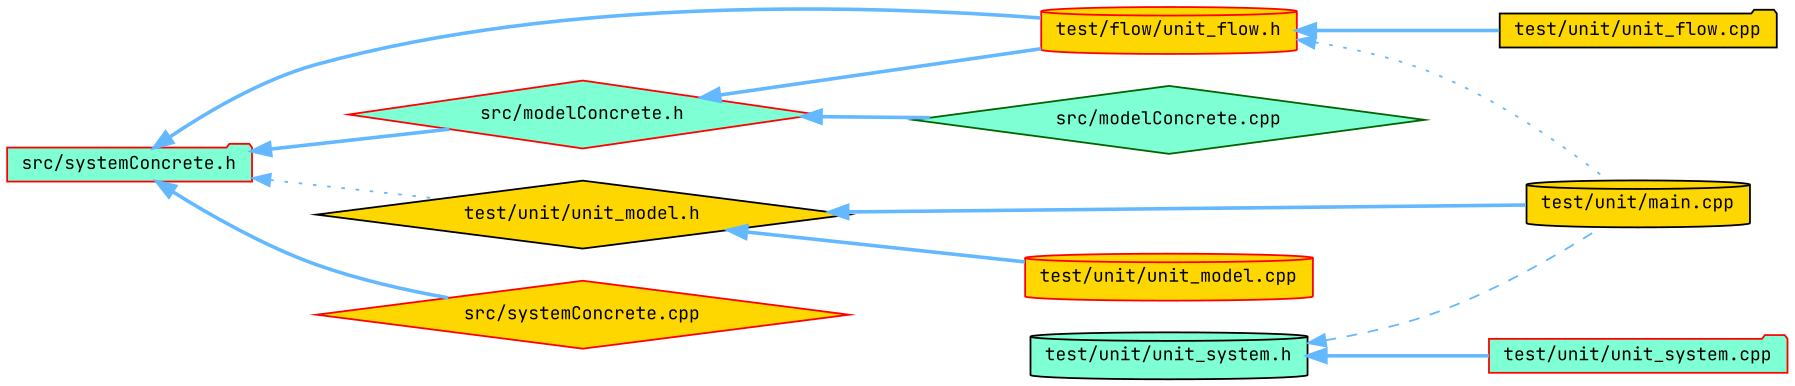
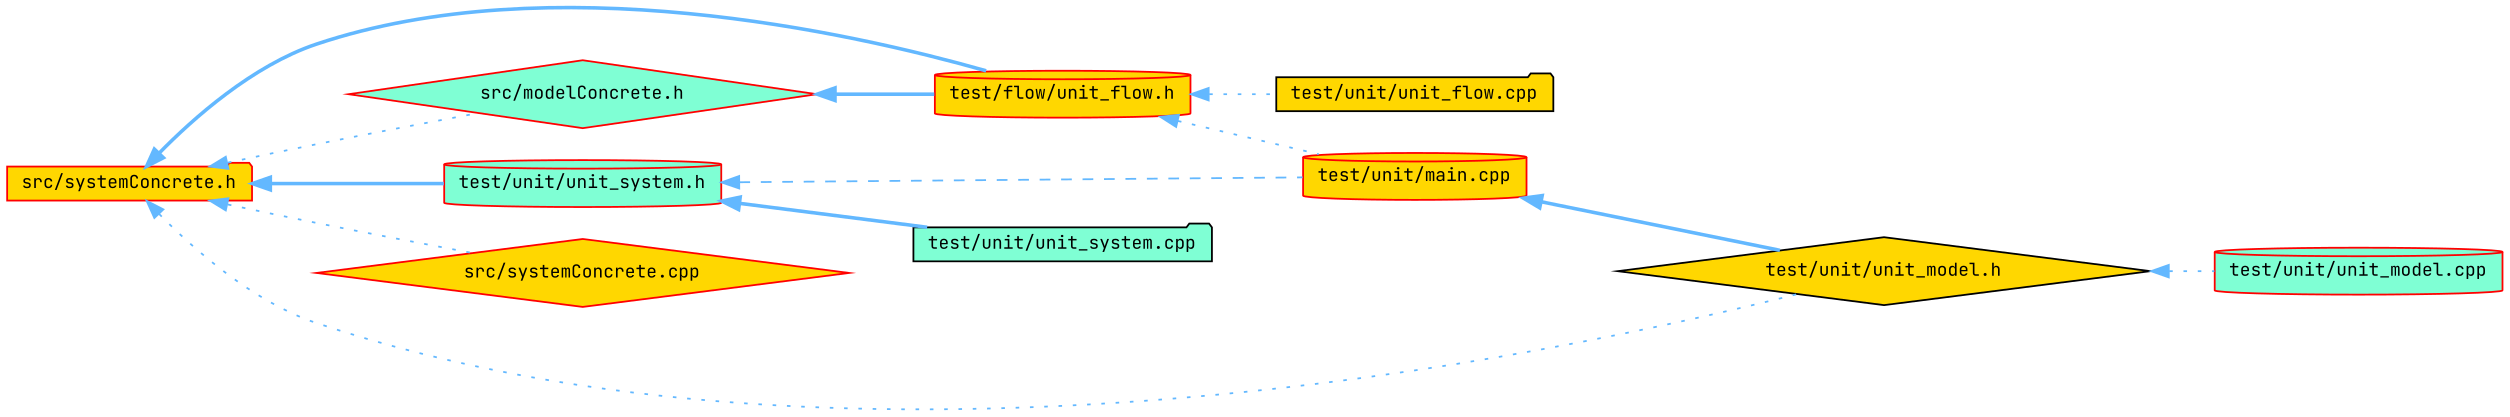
  digraph {
    fontname="JetBrains Mono"
    rankdir=LR
    node [color=red fillcolor=gold fontname="JetBrains Mono" fontsize=10 shape=diamond style=filled]
    edge [color=steelblue1 dir=back fontname="JetBrains Mono" fontsize=10 labelfontname=Helvetica labelfontsize=10 style=bold]
-   n1 [fillcolor=aquamarine fontcolor=black height=0.2 label="src/systemConcrete.h" shape=folder width=0.4]
+   n1 [fontcolor=black height=0.2 label="src/systemConcrete.h" shape=folder width=0.4]
    n2 [fillcolor=aquamarine height=0.2 label="src/modelConcrete.h" width=0.4]
    n3 [height=0.2 label="test/flow/unit_flow.h" shape=cylinder width=0.4]
    n4 [color=black height=0.2 label="test/unit/unit_model.h" width=0.4]
    n5 [height=0.2 label="src/systemConcrete.cpp" width=0.4]
-   n6 [color=black fillcolor=aquamarine height=0.2 label="test/unit/unit_system.h" shape=cylinder width=0.4]
-   n7 [color=darkgreen fillcolor=aquamarine height=0.2 label="src/modelConcrete.cpp" width=0.4]
-   n8 [color=black height=0.2 label="test/unit/main.cpp" shape=cylinder width=0.4]
+   n6 [fillcolor=aquamarine height=0.2 label="test/unit/unit_system.h" shape=cylinder width=0.4]
+   n8 [height=0.2 label="test/unit/main.cpp" shape=cylinder width=0.4]
    n9 [color=black height=0.2 label="test/unit/unit_flow.cpp" shape=folder width=0.4]
-   n10 [height=0.2 label="test/unit/unit_model.cpp" shape=cylinder width=0.4]
-   n11 [fillcolor=aquamarine height=0.2 label="test/unit/unit_system.cpp" shape=folder width=0.4]
-   n1 -> n2
+   n10 [fillcolor=aquamarine height=0.2 label="test/unit/unit_model.cpp" shape=cylinder width=0.4]
+   n11 [color=black fillcolor=aquamarine height=0.2 label="test/unit/unit_system.cpp" shape=folder width=0.4]
+   n1 -> n2 [style=dotted]
    n1 -> n3
    n1 -> n4 [style=dotted]
-   n1 -> n5
+   n1 -> n5 [style=dotted]
+   n1 -> n6
    n2 -> n3
-   n2 -> n7
    n3 -> n8 [style=dotted]
-   n3 -> n9
-   n4 -> n8
-   n4 -> n10
+   n3 -> n9 [style=dotted]
+   n8 -> n4
+   n4 -> n10 [style=dotted]
    n6 -> n8 [style=dashed]
    n6 -> n11
  }
